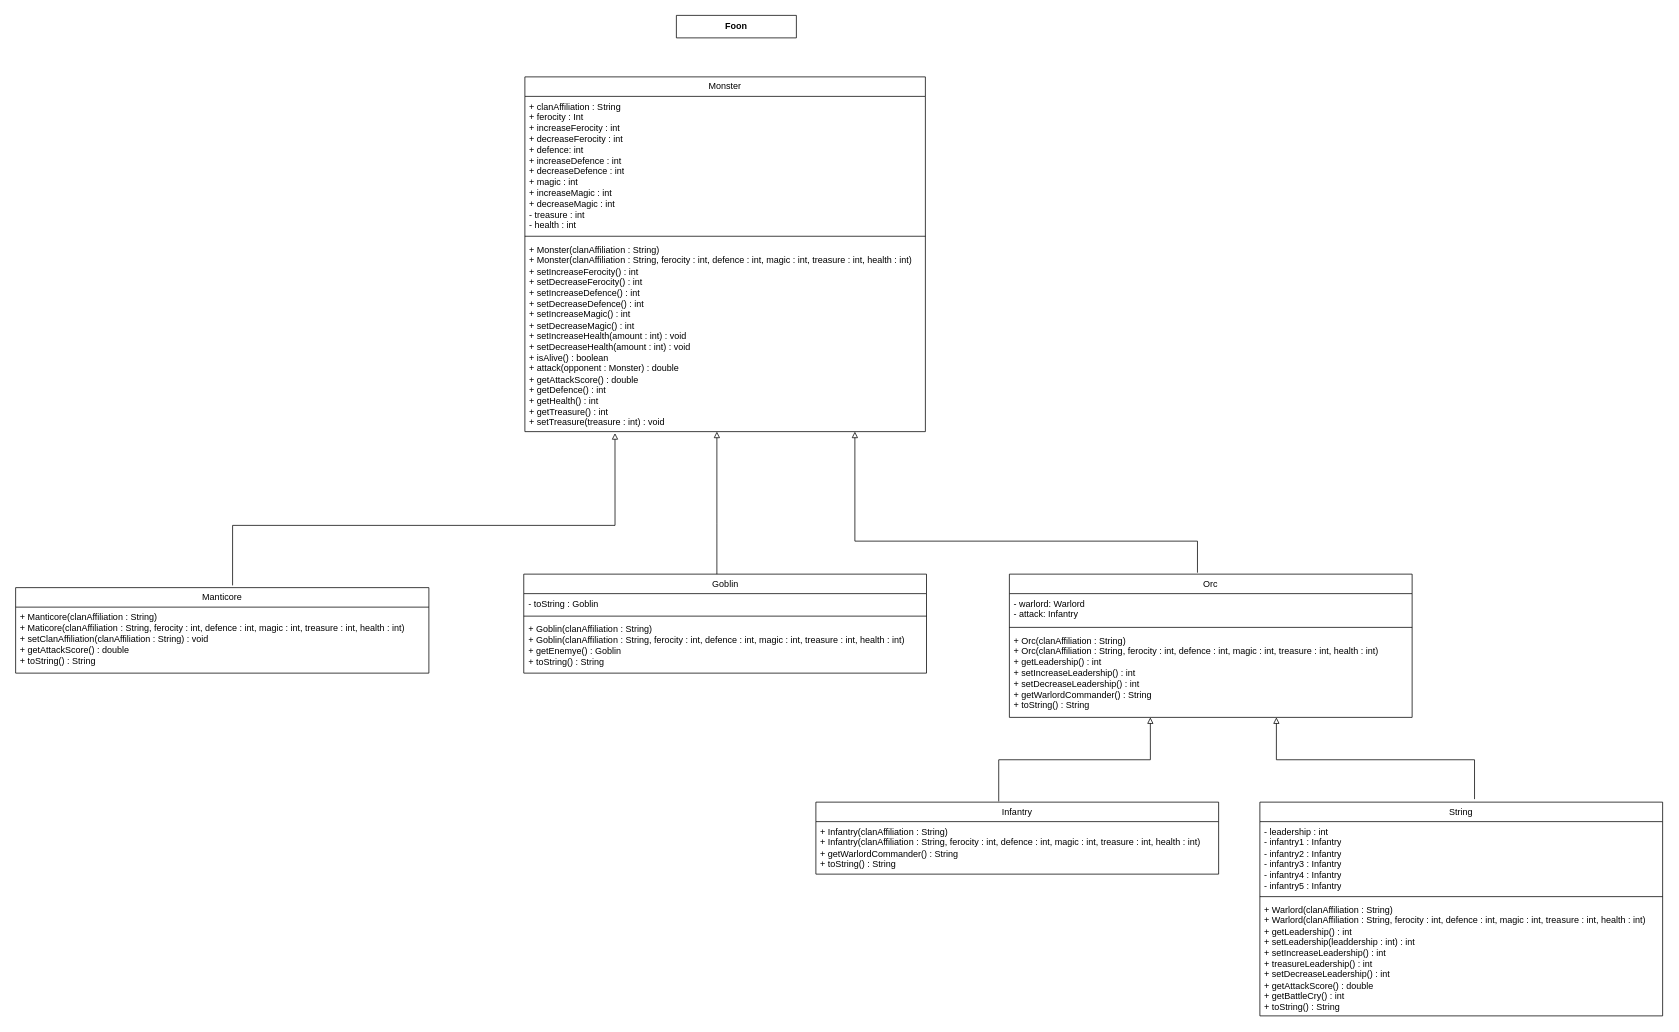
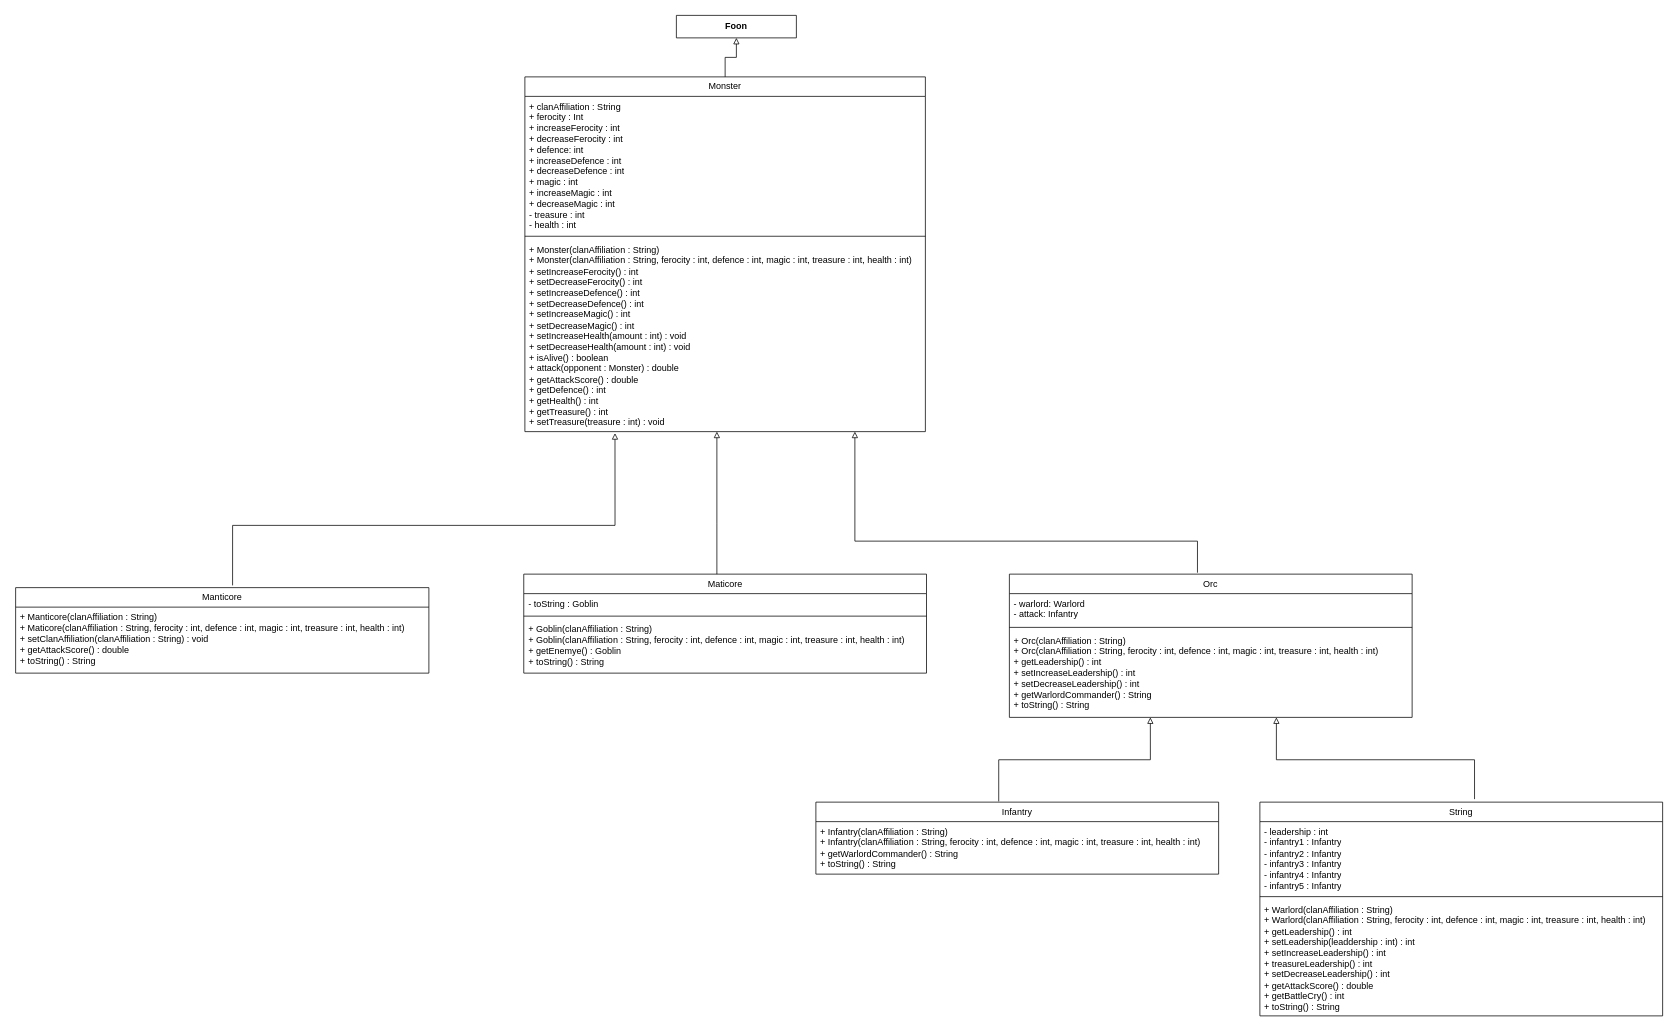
  <mxCell id="0" />
  <mxCell id="1" parent="0" />
+ <mxCell id="2" style="edgeStyle=orthogonalEdgeStyle;rounded=0;orthogonalLoop=1;jettySize=auto;html=1;entryX=0.5;entryY=1;entryDx=0;entryDy=0;endArrow=block;endFill=0;" edge="1" parent="1" source="3" target="7"><mxGeometry relative="1" as="geometry" /></mxCell>
  <mxCell id="3" value="Monster" style="swimlane;fontStyle=0;childLayout=stackLayout;horizontal=1;startSize=26;fillColor=none;horizontalStack=0;resizeParent=1;resizeParentMax=0;resizeLast=0;collapsible=1;marginBottom=0;whiteSpace=wrap;html=1;swimlaneFillColor=default;" vertex="1" parent="1"><mxGeometry x="699" y="102" width="534" height="473" as="geometry" /></mxCell>
  <mxCell id="4" value="+ clanAffiliation : String&lt;br&gt;+ ferocity : Int&lt;br&gt;+ increaseFerocity : int&lt;br&gt;+ decreaseFerocity : int&lt;br&gt;+ defence: int&lt;br&gt;+ increaseDefence : int&lt;br style=&quot;border-color: var(--border-color);&quot;&gt;+ decreaseDefence : int&lt;br&gt;+ magic : int&lt;br&gt;+ increaseMagic : int&lt;br style=&quot;border-color: var(--border-color);&quot;&gt;+ decreaseMagic : int&lt;br&gt;- treasure : int&lt;br&gt;- health : int" style="text;strokeColor=none;fillColor=none;align=left;verticalAlign=top;spacingLeft=4;spacingRight=4;overflow=hidden;rotatable=0;points=[[0,0.5],[1,0.5]];portConstraint=eastwest;whiteSpace=wrap;html=1;" vertex="1" parent="3"><mxGeometry y="26" width="534" height="182" as="geometry" /></mxCell>
  <mxCell id="5" value="" style="line;strokeWidth=1;fillColor=none;align=left;verticalAlign=middle;spacingTop=-1;spacingLeft=3;spacingRight=3;rotatable=0;labelPosition=right;points=[];portConstraint=eastwest;strokeColor=inherit;" vertex="1" parent="3"><mxGeometry y="208" width="534" height="9" as="geometry" /></mxCell>
  <mxCell id="6" value="+ Monster(clanAffiliation : String)&amp;nbsp;&lt;br&gt;+ Monster(clanAffiliation : String, ferocity : int, defence : int, magic : int, treasure : int, health : int)&amp;nbsp;&lt;br&gt;+ setIncreaseFerocity() : int&lt;br&gt;+ setDecreaseFerocity() : int&lt;br&gt;+ setIncreaseDefence() : int&lt;br&gt;+ setDecreaseDefence() : int&lt;br&gt;+ setIncreaseMagic() : int&lt;br&gt;+ setDecreaseMagic() : int&lt;br&gt;+ setIncreaseHealth(amount : int) : void&lt;br&gt;+ setDecreaseHealth(amount : int) : void&lt;br&gt;+ isAlive() : boolean&lt;br&gt;+ attack(opponent : Monster) : double&lt;br&gt;+ getAttackScore() : double&lt;br&gt;+ getDefence() : int&lt;br&gt;+ getHealth() : int&lt;br&gt;+ getTreasure() : int&lt;br&gt;+ setTreasure(treasure : int) : void" style="text;strokeColor=none;fillColor=none;align=left;verticalAlign=top;spacingLeft=4;spacingRight=4;overflow=hidden;rotatable=0;points=[[0,0.5],[1,0.5]];portConstraint=eastwest;whiteSpace=wrap;html=1;" vertex="1" parent="3"><mxGeometry y="217" width="534" height="256" as="geometry" /></mxCell>
  <mxCell id="7" value="Foon" style="swimlane;fontStyle=1;align=center;verticalAlign=top;childLayout=stackLayout;horizontal=1;startSize=30;horizontalStack=0;resizeParent=1;resizeParentMax=0;resizeLast=0;collapsible=1;marginBottom=0;whiteSpace=wrap;html=1;" vertex="1" parent="1"><mxGeometry x="901" y="20" width="160" height="30" as="geometry" /></mxCell>
  <mxCell id="8" value="Manticore" style="swimlane;fontStyle=0;childLayout=stackLayout;horizontal=1;startSize=26;fillColor=none;horizontalStack=0;resizeParent=1;resizeParentMax=0;resizeLast=0;collapsible=1;marginBottom=0;whiteSpace=wrap;html=1;" vertex="1" parent="1"><mxGeometry x="20" y="783" width="551" height="114" as="geometry" /></mxCell>
  <mxCell id="9" value="+ Manticore(clanAffiliation : String)&lt;br&gt;+ Maticore(clanAffiliation : String, ferocity : int, defence : int, magic : int, treasure : int, health : int)&lt;br&gt;+ setClanAffiliation(clanAffiliation : String) : void&lt;br&gt;+ getAttackScore() : double&lt;br&gt;+ toString() : String" style="text;strokeColor=none;fillColor=none;align=left;verticalAlign=top;spacingLeft=4;spacingRight=4;overflow=hidden;rotatable=0;points=[[0,0.5],[1,0.5]];portConstraint=eastwest;whiteSpace=wrap;html=1;" vertex="1" parent="8"><mxGeometry y="26" width="551" height="88" as="geometry" /></mxCell>
- <mxCell id="10" value="Goblin" style="swimlane;fontStyle=0;childLayout=stackLayout;horizontal=1;startSize=26;fillColor=none;horizontalStack=0;resizeParent=1;resizeParentMax=0;resizeLast=0;collapsible=1;marginBottom=0;whiteSpace=wrap;html=1;" vertex="1" parent="1"><mxGeometry x="697.5" y="765" width="537" height="132" as="geometry" /></mxCell>
+ <mxCell id="10" value="Maticore" style="swimlane;fontStyle=0;childLayout=stackLayout;horizontal=1;startSize=26;fillColor=none;horizontalStack=0;resizeParent=1;resizeParentMax=0;resizeLast=0;collapsible=1;marginBottom=0;whiteSpace=wrap;html=1;" vertex="1" parent="1"><mxGeometry x="697.5" y="765" width="537" height="132" as="geometry" /></mxCell>
  <mxCell id="11" value="- toString : Goblin" style="text;strokeColor=none;fillColor=none;align=left;verticalAlign=top;spacingLeft=4;spacingRight=4;overflow=hidden;rotatable=0;points=[[0,0.5],[1,0.5]];portConstraint=eastwest;whiteSpace=wrap;html=1;" vertex="1" parent="10"><mxGeometry y="26" width="537" height="26" as="geometry" /></mxCell>
  <mxCell id="12" value="" style="line;strokeWidth=1;fillColor=none;align=left;verticalAlign=middle;spacingTop=-1;spacingLeft=3;spacingRight=3;rotatable=0;labelPosition=right;points=[];portConstraint=eastwest;strokeColor=inherit;" vertex="1" parent="10"><mxGeometry y="52" width="537" height="8" as="geometry" /></mxCell>
  <mxCell id="13" value="+ Goblin(clanAffiliation : String)&lt;br&gt;+ Goblin(clanAffiliation : String, ferocity : int, defence : int, magic : int, treasure : int, health : int)&lt;br&gt;+ getEnemye() : Goblin&lt;br&gt;+ toString() : String" style="text;strokeColor=none;fillColor=none;align=left;verticalAlign=top;spacingLeft=4;spacingRight=4;overflow=hidden;rotatable=0;points=[[0,0.5],[1,0.5]];portConstraint=eastwest;whiteSpace=wrap;html=1;" vertex="1" parent="10"><mxGeometry y="60" width="537" height="72" as="geometry" /></mxCell>
  <mxCell id="14" value="Orc" style="swimlane;fontStyle=0;childLayout=stackLayout;horizontal=1;startSize=26;fillColor=none;horizontalStack=0;resizeParent=1;resizeParentMax=0;resizeLast=0;collapsible=1;marginBottom=0;whiteSpace=wrap;html=1;" vertex="1" parent="1"><mxGeometry x="1345" y="765" width="537" height="191" as="geometry" /></mxCell>
  <mxCell id="15" value="- warlord: Warlord&lt;br&gt;- attack: Infantry" style="text;strokeColor=none;fillColor=none;align=left;verticalAlign=top;spacingLeft=4;spacingRight=4;overflow=hidden;rotatable=0;points=[[0,0.5],[1,0.5]];portConstraint=eastwest;whiteSpace=wrap;html=1;" vertex="1" parent="14"><mxGeometry y="26" width="537" height="41" as="geometry" /></mxCell>
  <mxCell id="16" value="" style="line;strokeWidth=1;fillColor=none;align=left;verticalAlign=middle;spacingTop=-1;spacingLeft=3;spacingRight=3;rotatable=0;labelPosition=right;points=[];portConstraint=eastwest;strokeColor=inherit;" vertex="1" parent="14"><mxGeometry y="67" width="537" height="8" as="geometry" /></mxCell>
  <mxCell id="17" value="+ Orc(clanAffiliation : String)&lt;br&gt;+ Orc(clanAffiliation : String, ferocity : int, defence : int, magic : int, treasure : int, health : int)&lt;br&gt;+ getLeadership() : int&lt;br&gt;+ setIncreaseLeadership() : int&lt;br&gt;+ setDecreaseLeadership() : int&lt;br&gt;+ getWarlordCommander() : String&lt;br&gt;+ toString() : String" style="text;strokeColor=none;fillColor=none;align=left;verticalAlign=top;spacingLeft=4;spacingRight=4;overflow=hidden;rotatable=0;points=[[0,0.5],[1,0.5]];portConstraint=eastwest;whiteSpace=wrap;html=1;" vertex="1" parent="14"><mxGeometry y="75" width="537" height="116" as="geometry" /></mxCell>
  <mxCell id="18" value="String" style="swimlane;fontStyle=0;childLayout=stackLayout;horizontal=1;startSize=26;fillColor=none;horizontalStack=0;resizeParent=1;resizeParentMax=0;resizeLast=0;collapsible=1;marginBottom=0;whiteSpace=wrap;html=1;" vertex="1" parent="1"><mxGeometry x="1679" y="1069" width="537" height="285" as="geometry" /></mxCell>
  <mxCell id="19" value="- leadership : int&lt;br&gt;- infantry1 : Infantry&lt;br&gt;- infantry2 : Infantry&lt;br&gt;- infantry3 : Infantry&lt;br&gt;- infantry4 : Infantry&lt;br&gt;- infantry5 : Infantry" style="text;strokeColor=none;fillColor=none;align=left;verticalAlign=top;spacingLeft=4;spacingRight=4;overflow=hidden;rotatable=0;points=[[0,0.5],[1,0.5]];portConstraint=eastwest;whiteSpace=wrap;html=1;" vertex="1" parent="18"><mxGeometry y="26" width="537" height="96" as="geometry" /></mxCell>
  <mxCell id="20" value="" style="line;strokeWidth=1;fillColor=none;align=left;verticalAlign=middle;spacingTop=-1;spacingLeft=3;spacingRight=3;rotatable=0;labelPosition=right;points=[];portConstraint=eastwest;strokeColor=inherit;" vertex="1" parent="18"><mxGeometry y="122" width="537" height="8" as="geometry" /></mxCell>
  <mxCell id="21" value="+ Warlord(clanAffiliation : String)&lt;br&gt;+ Warlord(clanAffiliation : String, ferocity : int, defence : int, magic : int, treasure : int, health : int)&lt;br&gt;+ getLeadership() : int&lt;br&gt;+ setLeadership(leaddership : int) : int&lt;br&gt;+ setIncreaseLeadership() : int&lt;br&gt;+ treasureLeadership() : int&lt;br&gt;+ setDecreaseLeadership() : int&lt;br&gt;+ getAttackScore() : double&lt;br&gt;+ getBattleCry() : int&lt;br&gt;+ toString() : String" style="text;strokeColor=none;fillColor=none;align=left;verticalAlign=top;spacingLeft=4;spacingRight=4;overflow=hidden;rotatable=0;points=[[0,0.5],[1,0.5]];portConstraint=eastwest;whiteSpace=wrap;html=1;" vertex="1" parent="18"><mxGeometry y="130" width="537" height="155" as="geometry" /></mxCell>
  <mxCell id="22" value="Infantry" style="swimlane;fontStyle=0;childLayout=stackLayout;horizontal=1;startSize=26;fillColor=none;horizontalStack=0;resizeParent=1;resizeParentMax=0;resizeLast=0;collapsible=1;marginBottom=0;whiteSpace=wrap;html=1;" vertex="1" parent="1"><mxGeometry x="1087" y="1069" width="537" height="96" as="geometry" /></mxCell>
  <mxCell id="23" value="+ Infantry(clanAffiliation : String)&lt;br&gt;+ Infantry(clanAffiliation : String, ferocity : int, defence : int, magic : int, treasure : int, health : int)&lt;br&gt;+ getWarlordCommander() : String&lt;br&gt;+ toString() : String" style="text;strokeColor=none;fillColor=none;align=left;verticalAlign=top;spacingLeft=4;spacingRight=4;overflow=hidden;rotatable=0;points=[[0,0.5],[1,0.5]];portConstraint=eastwest;whiteSpace=wrap;html=1;" vertex="1" parent="22"><mxGeometry y="26" width="537" height="70" as="geometry" /></mxCell>
  <mxCell id="24" style="edgeStyle=orthogonalEdgeStyle;rounded=0;orthogonalLoop=1;jettySize=auto;html=1;endArrow=block;endFill=0;exitX=0.454;exitY=-0.01;exitDx=0;exitDy=0;exitPerimeter=0;entryX=0.35;entryY=1;entryDx=0;entryDy=0;entryPerimeter=0;" edge="1" parent="1" source="22" target="17"><mxGeometry relative="1" as="geometry"><mxPoint x="1332" y="1056" as="sourcePoint" /><mxPoint x="1533" y="975" as="targetPoint" /></mxGeometry></mxCell>
  <mxCell id="25" style="edgeStyle=orthogonalEdgeStyle;rounded=0;orthogonalLoop=1;jettySize=auto;html=1;endArrow=block;endFill=0;entryX=0.663;entryY=1;entryDx=0;entryDy=0;entryPerimeter=0;exitX=0.533;exitY=-0.014;exitDx=0;exitDy=0;exitPerimeter=0;" edge="1" parent="1" source="18" target="17"><mxGeometry relative="1" as="geometry"><mxPoint x="1900" y="1030" as="sourcePoint" /><mxPoint x="1700" y="965" as="targetPoint" /></mxGeometry></mxCell>
  <mxCell id="26" style="edgeStyle=orthogonalEdgeStyle;rounded=0;orthogonalLoop=1;jettySize=auto;html=1;endArrow=block;endFill=0;exitX=0.467;exitY=-0.01;exitDx=0;exitDy=0;exitPerimeter=0;" edge="1" parent="1" source="14" target="6"><mxGeometry relative="1" as="geometry"><mxPoint x="1538" y="675" as="sourcePoint" /><mxPoint x="915" y="620" as="targetPoint" /><Array as="points"><mxPoint x="1596" y="721" /><mxPoint x="1139" y="721" /></Array></mxGeometry></mxCell>
  <mxCell id="27" style="edgeStyle=orthogonalEdgeStyle;rounded=0;orthogonalLoop=1;jettySize=auto;html=1;endArrow=block;endFill=0;" edge="1" parent="1" source="10" target="6"><mxGeometry relative="1" as="geometry"><mxPoint x="755" y="704" as="sourcePoint" /><mxPoint x="1007" y="618" as="targetPoint" /><Array as="points"><mxPoint x="955" y="697" /><mxPoint x="955" y="697" /></Array></mxGeometry></mxCell>
  <mxCell id="28" style="edgeStyle=orthogonalEdgeStyle;rounded=0;orthogonalLoop=1;jettySize=auto;html=1;endArrow=block;endFill=0;exitX=0.525;exitY=-0.026;exitDx=0;exitDy=0;exitPerimeter=0;entryX=0.225;entryY=1.008;entryDx=0;entryDy=0;entryPerimeter=0;" edge="1" parent="1" source="8" target="6"><mxGeometry relative="1" as="geometry"><mxPoint x="309" y="750" as="sourcePoint" /><mxPoint x="819" y="587" as="targetPoint" /><Array as="points"><mxPoint x="309" y="700" /><mxPoint x="819" y="700" /></Array></mxGeometry></mxCell>
